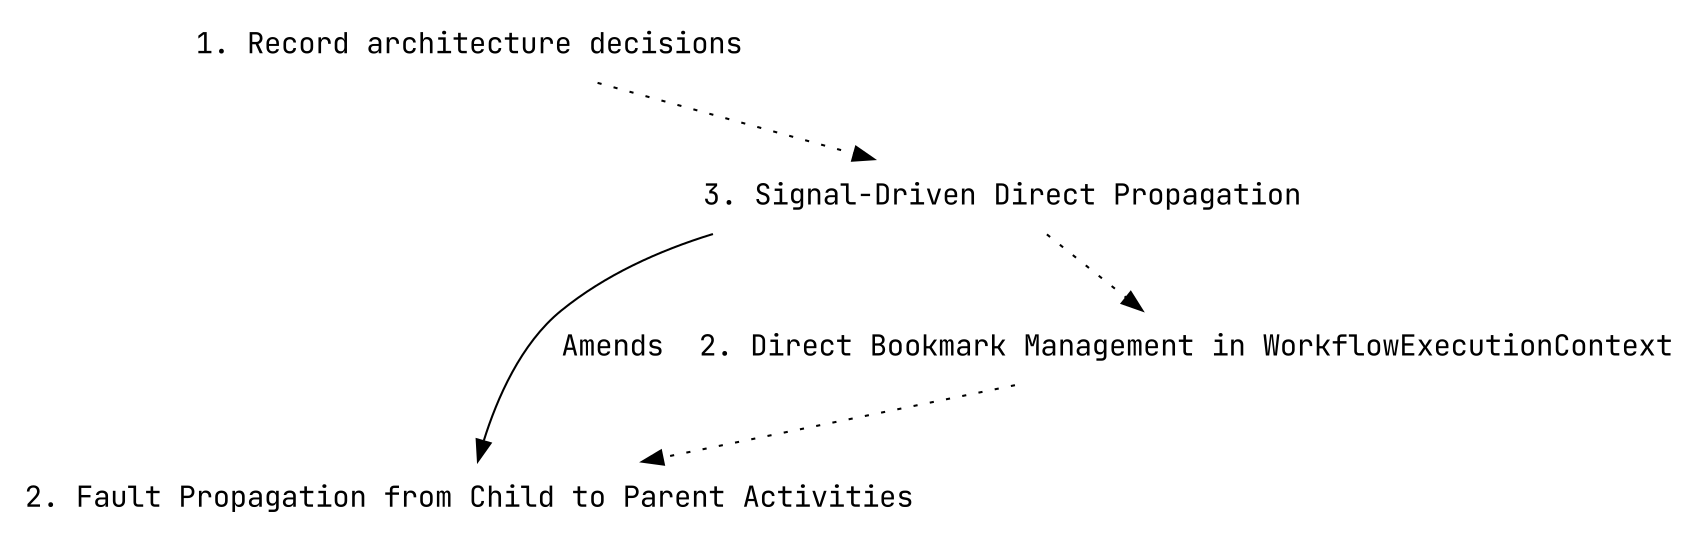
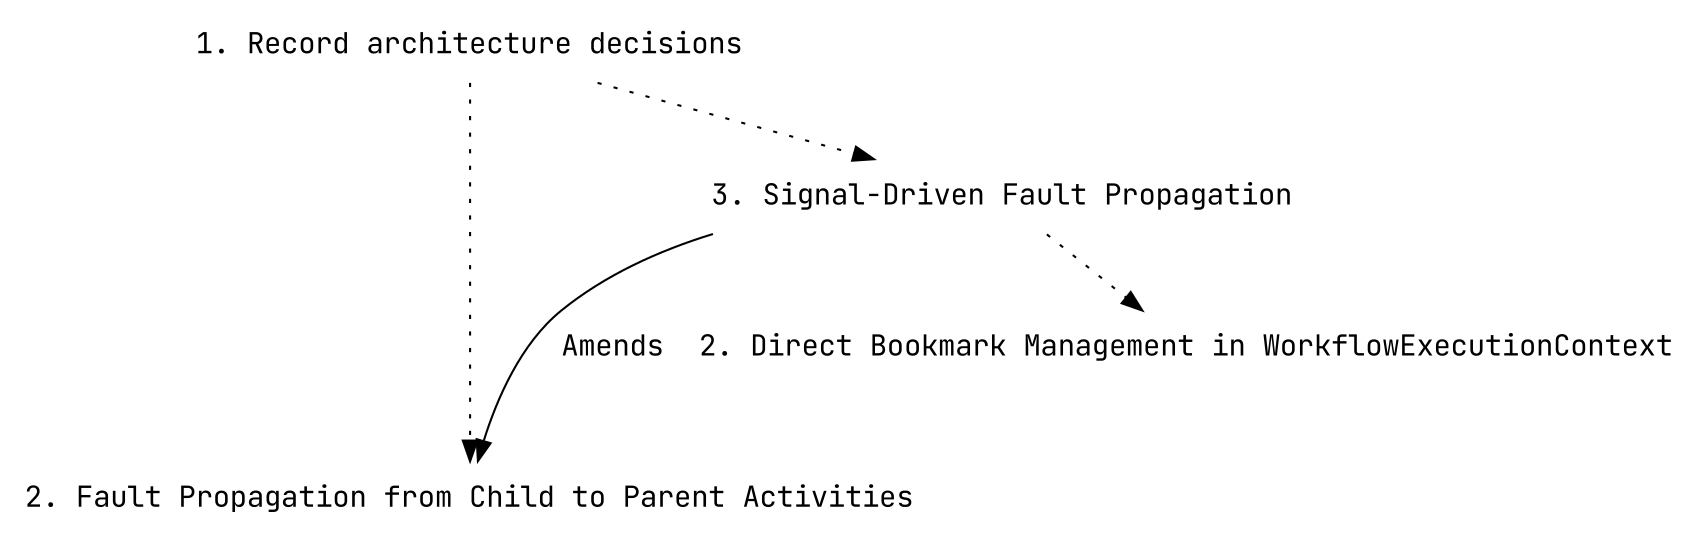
  digraph {
    fontname="JetBrains Mono"
    node [fontname="JetBrains Mono" shape=plaintext]
    edge [fontname="JetBrains Mono" style=dotted weight=1]
    n1 [label="1. Record architecture decisions"]
    n2 [label="2. Fault Propagation from Child to Parent Activities"]
-   n3 [label="3. Signal-Driven Direct Propagation"]
+   n3 [label="3. Signal-Driven Fault Propagation"]
    n4 [label="2. Direct Bookmark Management in WorkflowExecutionContext"]
-   n4 -> n2
+   n1 -> n2
    n1 -> n3
    n3 -> n2 [label=Amends weight=0 style=""]
    n3 -> n4
  }
